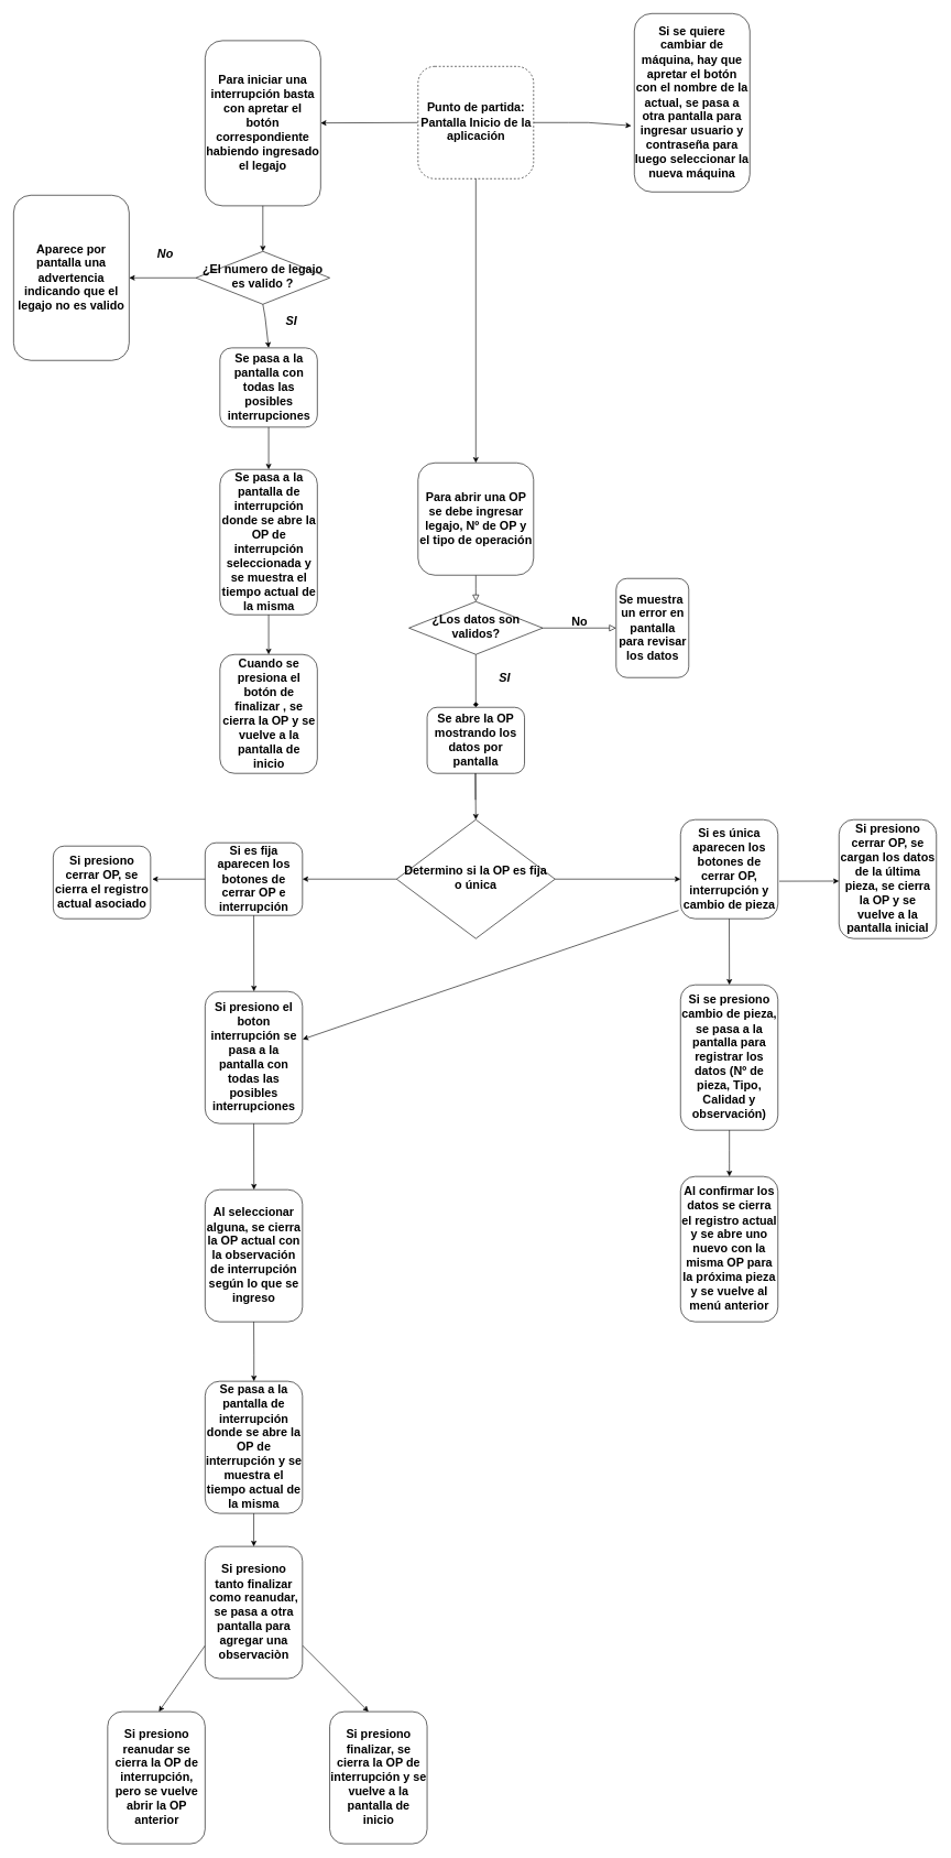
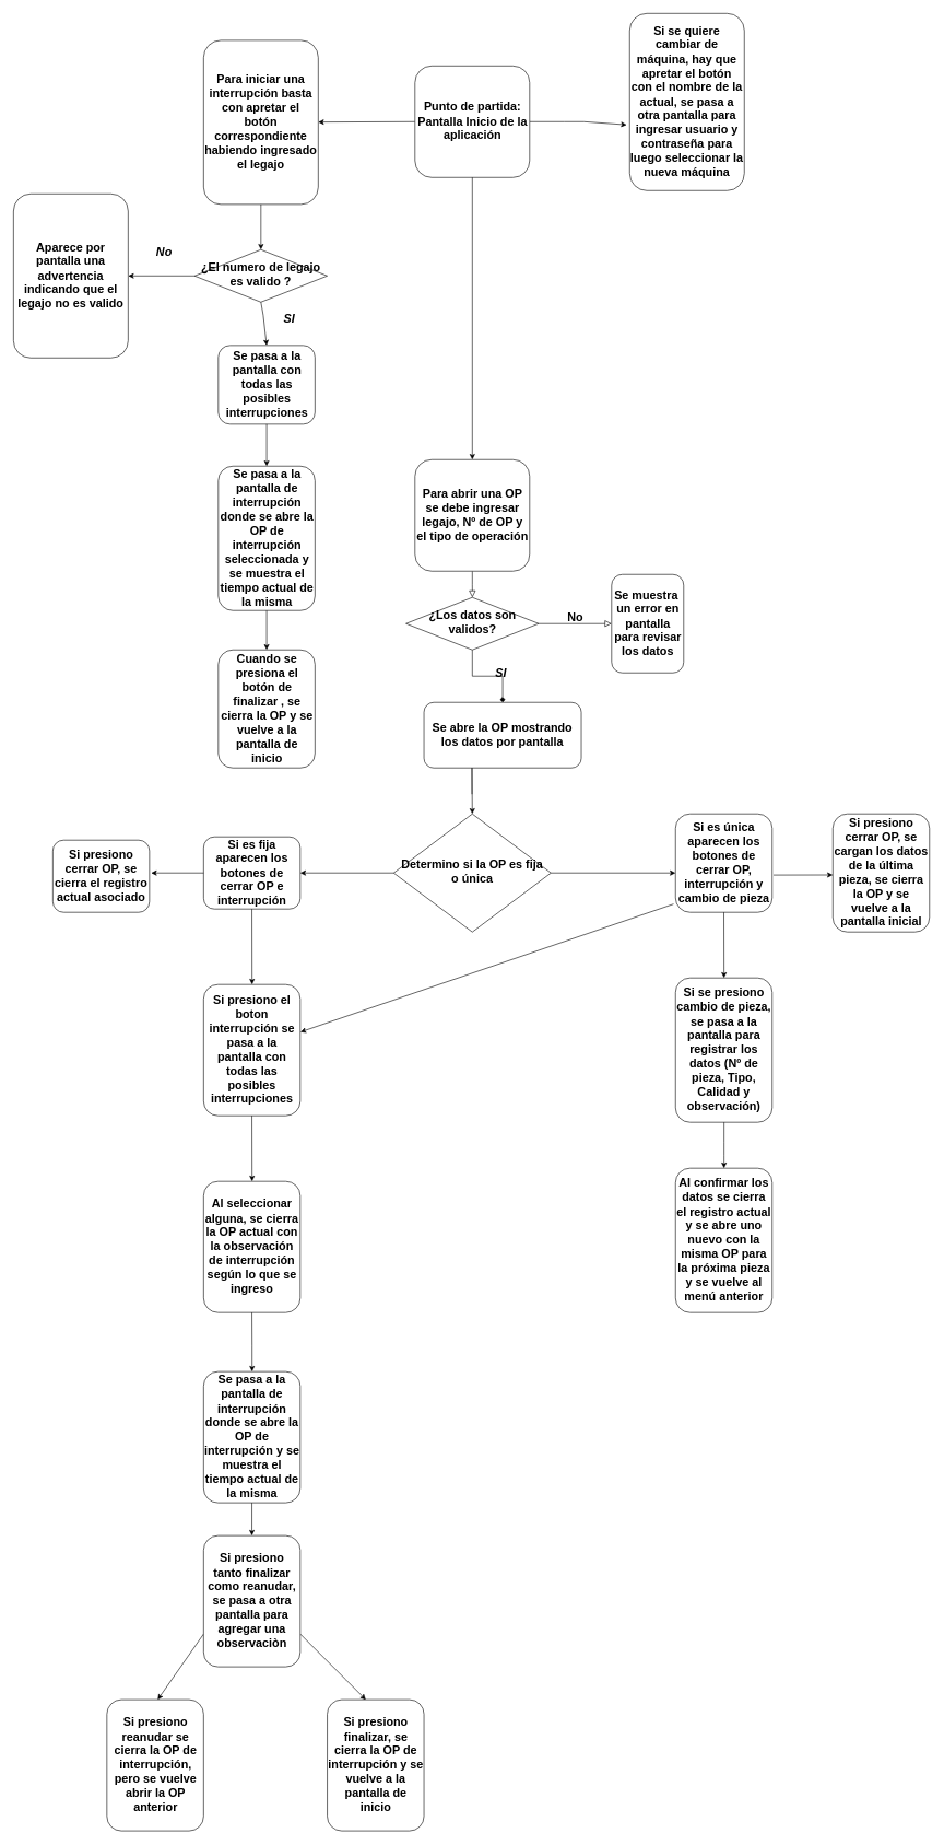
  <mxCell id="0" />
  <mxCell id="1" parent="0" />
  <mxCell id="2" value="" style="rounded=0;html=1;jettySize=auto;orthogonalLoop=1;fontSize=11;endArrow=block;endFill=0;endSize=8;strokeWidth=1;shadow=0;labelBackgroundColor=none;edgeStyle=orthogonalEdgeStyle;" parent="1" source="3" target="6" edge="1"><mxGeometry relative="1" as="geometry" /></mxCell>
  <mxCell id="3" value="Para abrir una OP&lt;br style=&quot;font-size: 18px&quot;&gt;se debe ingresar legajo, Nº de OP y el tipo de operación" style="rounded=1;whiteSpace=wrap;html=1;fontSize=18;glass=0;strokeWidth=1;shadow=0;fontStyle=1" parent="1" vertex="1"><mxGeometry x="632.5" y="700" width="175" height="170" as="geometry" /></mxCell>
  <mxCell id="4" value="No" style="edgeStyle=orthogonalEdgeStyle;rounded=0;html=1;jettySize=auto;orthogonalLoop=1;fontSize=18;endArrow=block;endFill=0;endSize=8;strokeWidth=1;shadow=0;labelBackgroundColor=none;fontStyle=1" parent="1" source="6" target="7" edge="1"><mxGeometry y="10" relative="1" as="geometry"><mxPoint as="offset" /></mxGeometry></mxCell>
  <mxCell id="5" style="edgeStyle=orthogonalEdgeStyle;rounded=0;orthogonalLoop=1;jettySize=auto;html=1;exitX=0.5;exitY=1;exitDx=0;exitDy=0;entryX=0.5;entryY=0;entryDx=0;entryDy=0;endArrow=diamond;" parent="1" source="6" target="8" edge="1"><mxGeometry relative="1" as="geometry"><mxPoint x="802.5" y="1020" as="targetPoint" /><Array as="points" /></mxGeometry></mxCell>
  <mxCell id="6" value="¿Los datos son validos?" style="rhombus;whiteSpace=wrap;html=1;shadow=0;fontFamily=Helvetica;fontSize=18;align=center;strokeWidth=1;spacing=6;spacingTop=-4;fontStyle=1" parent="1" vertex="1"><mxGeometry x="618.75" y="910" width="202.5" height="80" as="geometry" /></mxCell>
  <mxCell id="7" value="Se muestra&amp;nbsp; un error en pantalla para revisar los datos" style="rounded=1;whiteSpace=wrap;html=1;fontSize=18;glass=0;strokeWidth=1;shadow=0;fontStyle=1" parent="1" vertex="1"><mxGeometry x="932.5" y="875" width="110" height="150" as="geometry" /></mxCell>
- <mxCell id="8" value="Se abre la OP mostrando los datos por pantalla" style="rounded=1;whiteSpace=wrap;html=1;fontSize=18;glass=0;strokeWidth=1;shadow=0;fontStyle=1" parent="1" vertex="1"><mxGeometry x="646.25" y="1070" width="147.5" height="100" as="geometry" /></mxCell>
+ <mxCell id="8" value="Se abre la OP mostrando los datos por pantalla" style="rounded=1;whiteSpace=wrap;html=1;fontSize=18;glass=0;strokeWidth=1;shadow=0;fontStyle=1" parent="1" vertex="1"><mxGeometry x="646.25" y="1070" width="240" height="100" as="geometry" /></mxCell>
  <mxCell id="9" style="edgeStyle=orthogonalEdgeStyle;rounded=0;orthogonalLoop=1;jettySize=auto;html=1;exitX=0.5;exitY=1;exitDx=0;exitDy=0;" parent="1" edge="1"><mxGeometry relative="1" as="geometry"><mxPoint x="720" y="1240" as="targetPoint" /><mxPoint x="719.5" y="1210" as="sourcePoint" /><Array as="points"><mxPoint x="719.5" y="1170" /><mxPoint x="719.5" y="1170" /></Array></mxGeometry></mxCell>
  <mxCell id="10" value="Determino si la OP es fija o única" style="rhombus;whiteSpace=wrap;html=1;shadow=0;fontFamily=Helvetica;fontSize=18;align=center;strokeWidth=1;spacing=6;spacingTop=-4;fontStyle=1" parent="1" vertex="1"><mxGeometry x="600" y="1240" width="240" height="180" as="geometry" /></mxCell>
  <mxCell id="11" value="Si es única aparecen los botones de cerrar OP, interrupción y cambio de pieza" style="rounded=1;whiteSpace=wrap;html=1;fontSize=18;glass=0;strokeWidth=1;shadow=0;fontStyle=1" parent="1" vertex="1"><mxGeometry x="1030" y="1240" width="147.5" height="150" as="geometry" /></mxCell>
  <mxCell id="12" value="Si es fija aparecen los botones de cerrar OP e interrupción" style="rounded=1;whiteSpace=wrap;html=1;fontSize=18;glass=0;strokeWidth=1;shadow=0;fontStyle=1" parent="1" vertex="1"><mxGeometry x="310" y="1275" width="147.5" height="110" as="geometry" /></mxCell>
  <mxCell id="13" value="" style="endArrow=classic;html=1;rounded=0;fontSize=18;exitX=1;exitY=0.5;exitDx=0;exitDy=0;entryX=0;entryY=0.6;entryDx=0;entryDy=0;entryPerimeter=0;" parent="1" source="10" target="11" edge="1"><mxGeometry width="50" height="50" relative="1" as="geometry"><mxPoint x="880" y="1380" as="sourcePoint" /><mxPoint x="950" y="1370" as="targetPoint" /></mxGeometry></mxCell>
  <mxCell id="14" value="" style="endArrow=classic;html=1;rounded=0;fontSize=18;entryX=1;entryY=0.5;entryDx=0;entryDy=0;" parent="1" source="10" target="12" edge="1"><mxGeometry width="50" height="50" relative="1" as="geometry"><mxPoint x="510" y="1390" as="sourcePoint" /><mxPoint x="560" y="1340" as="targetPoint" /></mxGeometry></mxCell>
  <mxCell id="15" value="" style="endArrow=classic;html=1;rounded=0;fontSize=18;exitX=0.5;exitY=1;exitDx=0;exitDy=0;" parent="1" source="12" edge="1"><mxGeometry width="50" height="50" relative="1" as="geometry"><mxPoint x="600" y="1510" as="sourcePoint" /><mxPoint x="384" y="1500" as="targetPoint" /></mxGeometry></mxCell>
  <mxCell id="16" value="Si presiono el boton interrupción se pasa a la pantalla con todas las posibles interrupciones" style="rounded=1;whiteSpace=wrap;html=1;fontSize=18;glass=0;strokeWidth=1;shadow=0;fontStyle=1" parent="1" vertex="1"><mxGeometry x="310" y="1500" width="147.5" height="200" as="geometry" /></mxCell>
  <mxCell id="17" value="" style="endArrow=classic;html=1;rounded=0;fontSize=18;exitX=0.5;exitY=1;exitDx=0;exitDy=0;" parent="1" source="16" edge="1"><mxGeometry width="50" height="50" relative="1" as="geometry"><mxPoint x="480" y="1640" as="sourcePoint" /><mxPoint x="384" y="1800" as="targetPoint" /><Array as="points" /></mxGeometry></mxCell>
  <mxCell id="18" value="Al seleccionar alguna, se cierra la OP actual con la observación de interrupción según lo que se ingreso" style="rounded=1;whiteSpace=wrap;html=1;fontSize=18;glass=0;strokeWidth=1;shadow=0;fontStyle=1" parent="1" vertex="1"><mxGeometry x="310" y="1800" width="147.5" height="200" as="geometry" /></mxCell>
  <mxCell id="19" value="" style="endArrow=classic;html=1;rounded=0;fontSize=18;exitX=0.5;exitY=1;exitDx=0;exitDy=0;" parent="1" source="18" edge="1"><mxGeometry width="50" height="50" relative="1" as="geometry"><mxPoint x="480" y="1980" as="sourcePoint" /><mxPoint x="384" y="2090" as="targetPoint" /><Array as="points"><mxPoint x="384" y="2050" /></Array></mxGeometry></mxCell>
  <mxCell id="20" value="Se pasa a la pantalla de interrupción donde se abre la OP de interrupción y se muestra el tiempo actual de la misma" style="rounded=1;whiteSpace=wrap;html=1;fontSize=18;glass=0;strokeWidth=1;shadow=0;fontStyle=1" parent="1" vertex="1"><mxGeometry x="310" y="2090" width="147.5" height="200" as="geometry" /></mxCell>
  <mxCell id="21" value="" style="endArrow=classic;html=1;rounded=0;fontSize=18;" parent="1" edge="1"><mxGeometry width="50" height="50" relative="1" as="geometry"><mxPoint x="457.5" y="2490" as="sourcePoint" /><mxPoint x="557.5" y="2590" as="targetPoint" /><Array as="points"><mxPoint x="527.5" y="2560" /></Array></mxGeometry></mxCell>
  <mxCell id="22" value="" style="endArrow=classic;html=1;rounded=0;fontSize=18;" parent="1" edge="1"><mxGeometry width="50" height="50" relative="1" as="geometry"><mxPoint x="310" y="2490" as="sourcePoint" /><mxPoint x="240" y="2590" as="targetPoint" /><Array as="points" /></mxGeometry></mxCell>
  <mxCell id="23" value="Si presiono finalizar, se cierra la OP de interrupción y se vuelve a la pantalla de inicio" style="rounded=1;whiteSpace=wrap;html=1;fontSize=18;glass=0;strokeWidth=1;shadow=0;fontStyle=1" parent="1" vertex="1"><mxGeometry x="498.75" y="2590" width="147.5" height="200" as="geometry" /></mxCell>
  <mxCell id="24" value="Si presiono reanudar se cierra la OP de interrupción, pero se vuelve abrir la OP anterior" style="rounded=1;whiteSpace=wrap;html=1;fontSize=18;glass=0;strokeWidth=1;shadow=0;fontStyle=1" parent="1" vertex="1"><mxGeometry x="162.5" y="2590" width="147.5" height="200" as="geometry" /></mxCell>
  <mxCell id="25" value="Si presiono tanto finalizar como reanudar, se pasa a otra pantalla para agregar una observaciòn" style="rounded=1;whiteSpace=wrap;html=1;fontSize=18;glass=0;strokeWidth=1;shadow=0;fontStyle=1" parent="1" vertex="1"><mxGeometry x="310" y="2340" width="147.5" height="200" as="geometry" /></mxCell>
  <mxCell id="26" value="" style="endArrow=classic;html=1;rounded=0;fontSize=18;exitX=0.5;exitY=1;exitDx=0;exitDy=0;entryX=0.5;entryY=0;entryDx=0;entryDy=0;" parent="1" source="20" target="25" edge="1"><mxGeometry width="50" height="50" relative="1" as="geometry"><mxPoint x="540" y="2340" as="sourcePoint" /><mxPoint x="640" y="2440" as="targetPoint" /><Array as="points" /></mxGeometry></mxCell>
  <mxCell id="27" value="" style="endArrow=classic;html=1;rounded=0;fontSize=18;entryX=1.002;entryY=0.362;entryDx=0;entryDy=0;entryPerimeter=0;exitX=-0.02;exitY=0.916;exitDx=0;exitDy=0;exitPerimeter=0;" parent="1" source="11" target="16" edge="1"><mxGeometry width="50" height="50" relative="1" as="geometry"><mxPoint x="760" y="1550" as="sourcePoint" /><mxPoint x="810" y="1500" as="targetPoint" /></mxGeometry></mxCell>
  <mxCell id="28" value="" style="endArrow=classic;html=1;rounded=0;fontSize=18;exitX=0;exitY=0.5;exitDx=0;exitDy=0;" parent="1" source="12" edge="1"><mxGeometry width="50" height="50" relative="1" as="geometry"><mxPoint x="200" y="1340" as="sourcePoint" /><mxPoint x="230" y="1330" as="targetPoint" /></mxGeometry></mxCell>
  <mxCell id="29" value="Si presiono cerrar OP, se cierra el registro actual asociado" style="rounded=1;whiteSpace=wrap;html=1;fontSize=18;glass=0;strokeWidth=1;shadow=0;fontStyle=1" parent="1" vertex="1"><mxGeometry x="80" y="1280" width="147.5" height="110" as="geometry" /></mxCell>
  <mxCell id="30" value="" style="endArrow=classic;html=1;rounded=0;fontSize=18;exitX=0.5;exitY=1;exitDx=0;exitDy=0;" parent="1" source="11" edge="1"><mxGeometry width="50" height="50" relative="1" as="geometry"><mxPoint x="1200" y="1520" as="sourcePoint" /><mxPoint x="1104" y="1490" as="targetPoint" /></mxGeometry></mxCell>
  <mxCell id="31" value="Si se presiono cambio de pieza, se pasa a la pantalla para registrar los datos (Nº de pieza, Tipo, Calidad y observación)" style="rounded=1;whiteSpace=wrap;html=1;fontSize=18;glass=0;strokeWidth=1;shadow=0;fontStyle=1" parent="1" vertex="1"><mxGeometry x="1030" y="1490" width="147.5" height="220" as="geometry" /></mxCell>
  <mxCell id="32" value="" style="endArrow=classic;html=1;rounded=0;fontSize=18;" parent="1" edge="1"><mxGeometry width="50" height="50" relative="1" as="geometry"><mxPoint x="1104" y="1710" as="sourcePoint" /><mxPoint x="1104" y="1780" as="targetPoint" /><Array as="points"><mxPoint x="1104" y="1740" /><mxPoint x="1104" y="1760" /></Array></mxGeometry></mxCell>
  <mxCell id="33" value="Al confirmar los datos se cierra el registro actual y se abre uno nuevo con la misma OP para la próxima pieza y se vuelve al menú anterior" style="rounded=1;whiteSpace=wrap;html=1;fontSize=18;glass=0;strokeWidth=1;shadow=0;fontStyle=1" parent="1" vertex="1"><mxGeometry x="1030" y="1780" width="147.5" height="220" as="geometry" /></mxCell>
  <mxCell id="34" value="" style="endArrow=classic;html=1;rounded=0;fontSize=18;exitX=1.014;exitY=0.621;exitDx=0;exitDy=0;exitPerimeter=0;" parent="1" source="11" edge="1"><mxGeometry width="50" height="50" relative="1" as="geometry"><mxPoint x="1210" y="1400" as="sourcePoint" /><mxPoint x="1270" y="1333" as="targetPoint" /></mxGeometry></mxCell>
  <mxCell id="35" value="Si presiono cerrar OP, se cargan los datos de la última pieza, se cierra la OP y se vuelve a la pantalla inicial" style="rounded=1;whiteSpace=wrap;html=1;fontSize=18;glass=0;strokeWidth=1;shadow=0;fontStyle=1" parent="1" vertex="1"><mxGeometry x="1270" y="1240" width="147.5" height="180" as="geometry" /></mxCell>
  <mxCell id="36" value="" style="endArrow=classic;html=1;rounded=0;fontSize=18;exitX=1;exitY=0.5;exitDx=0;exitDy=0;entryX=-0.026;entryY=0.629;entryDx=0;entryDy=0;entryPerimeter=0;" parent="1" source="39" edge="1" target="37"><mxGeometry width="50" height="50" relative="1" as="geometry"><mxPoint x="590" y="870" as="sourcePoint" /><mxPoint x="920" y="210" as="targetPoint" /><Array as="points"><mxPoint x="860" y="185" /><mxPoint x="890" y="185" /></Array></mxGeometry></mxCell>
  <mxCell id="37" value="Si se quiere cambiar de máquina, hay que apretar el botón con el nombre de la actual, se pasa a otra pantalla para ingresar usuario y contraseña para luego seleccionar la nueva máquina" style="rounded=1;whiteSpace=wrap;html=1;fontSize=18;glass=0;strokeWidth=1;shadow=0;fontStyle=1" parent="1" vertex="1"><mxGeometry x="960" y="20" width="175" height="270" as="geometry" /></mxCell>
  <mxCell id="38" value="" style="endArrow=classic;html=1;rounded=0;exitX=0;exitY=0.5;exitDx=0;exitDy=0;" edge="1" parent="1" source="39" target="41"><mxGeometry width="50" height="50" relative="1" as="geometry"><mxPoint x="650" y="870" as="sourcePoint" /><mxPoint x="490" y="525" as="targetPoint" /><Array as="points" /></mxGeometry></mxCell>
- <mxCell id="39" value="Punto de partida:&lt;br&gt;Pantalla Inicio de la aplicación" style="rounded=1;whiteSpace=wrap;html=1;fontSize=18;glass=0;strokeWidth=1;shadow=0;fontStyle=1;dashed=1;" vertex="1" parent="1"><mxGeometry x="632.5" y="100" width="175" height="170" as="geometry" /></mxCell>
+ <mxCell id="39" value="Punto de partida:&lt;br&gt;Pantalla Inicio de la aplicación" style="rounded=1;whiteSpace=wrap;html=1;fontSize=18;glass=0;strokeWidth=1;shadow=0;fontStyle=1" vertex="1" parent="1"><mxGeometry x="632.5" y="100" width="175" height="170" as="geometry" /></mxCell>
  <mxCell id="40" value="" style="endArrow=classic;html=1;rounded=0;entryX=0.5;entryY=0;entryDx=0;entryDy=0;exitX=0.5;exitY=1;exitDx=0;exitDy=0;" edge="1" parent="1" source="39" target="3"><mxGeometry width="50" height="50" relative="1" as="geometry"><mxPoint x="700" y="620" as="sourcePoint" /><mxPoint x="750" y="570" as="targetPoint" /></mxGeometry></mxCell>
  <mxCell id="41" value="Para iniciar una interrupción basta con apretar el botón correspondiente habiendo ingresado el legajo" style="rounded=1;whiteSpace=wrap;html=1;fontSize=18;glass=0;strokeWidth=1;shadow=0;fontStyle=1" vertex="1" parent="1"><mxGeometry x="310" y="61" width="175" height="250" as="geometry" /></mxCell>
  <mxCell id="42" value="¿El numero de legajo es valido ?" style="rhombus;whiteSpace=wrap;html=1;shadow=0;fontFamily=Helvetica;fontSize=18;align=center;strokeWidth=1;spacing=6;spacingTop=-4;fontStyle=1" vertex="1" parent="1"><mxGeometry x="296.25" y="380" width="202.5" height="80" as="geometry" /></mxCell>
  <mxCell id="43" value="" style="endArrow=classic;html=1;rounded=0;entryX=0.5;entryY=0;entryDx=0;entryDy=0;exitX=0.5;exitY=1;exitDx=0;exitDy=0;" edge="1" parent="1" source="41" target="42"><mxGeometry width="50" height="50" relative="1" as="geometry"><mxPoint x="401" y="650" as="sourcePoint" /><mxPoint x="480" y="780" as="targetPoint" /></mxGeometry></mxCell>
  <mxCell id="44" value="&lt;b&gt;&lt;i&gt;&lt;font style=&quot;font-size: 18px&quot;&gt;SI&lt;/font&gt;&lt;/i&gt;&lt;/b&gt;" style="text;html=1;strokeColor=none;fillColor=none;align=center;verticalAlign=middle;whiteSpace=wrap;rounded=0;" vertex="1" parent="1"><mxGeometry x="733.75" y="1010" width="60" height="30" as="geometry" /></mxCell>
  <mxCell id="45" value="&lt;span style=&quot;font-size: 18px&quot;&gt;&lt;b&gt;&lt;i&gt;No&lt;br&gt;&lt;br&gt;&lt;/i&gt;&lt;/b&gt;&lt;/span&gt;" style="text;html=1;strokeColor=none;fillColor=none;align=center;verticalAlign=middle;whiteSpace=wrap;rounded=0;" vertex="1" parent="1"><mxGeometry x="220" y="380" width="60" height="30" as="geometry" /></mxCell>
  <mxCell id="46" value="&lt;b&gt;&lt;i&gt;&lt;font style=&quot;font-size: 18px&quot;&gt;SI&lt;/font&gt;&lt;/i&gt;&lt;/b&gt;" style="text;html=1;strokeColor=none;fillColor=none;align=center;verticalAlign=middle;whiteSpace=wrap;rounded=0;" vertex="1" parent="1"><mxGeometry x="411.25" y="470" width="60" height="30" as="geometry" /></mxCell>
  <mxCell id="47" value="" style="endArrow=classic;html=1;rounded=0;fontSize=18;exitX=0;exitY=0.5;exitDx=0;exitDy=0;" edge="1" parent="1" source="42" target="48"><mxGeometry width="50" height="50" relative="1" as="geometry"><mxPoint x="470" y="770" as="sourcePoint" /><mxPoint x="210" y="740" as="targetPoint" /></mxGeometry></mxCell>
  <mxCell id="48" value="Aparece por pantalla una advertencia indicando que el legajo no es valido" style="rounded=1;whiteSpace=wrap;html=1;fontSize=18;glass=0;strokeWidth=1;shadow=0;fontStyle=1" vertex="1" parent="1"><mxGeometry y="295" width="175" height="250" as="geometry" x="20" /></mxCell>
  <mxCell id="49" value="" style="endArrow=classic;html=1;rounded=0;fontSize=18;exitX=0.5;exitY=1;exitDx=0;exitDy=0;entryX=0.5;entryY=0;entryDx=0;entryDy=0;" edge="1" parent="1" source="42" target="50"><mxGeometry width="50" height="50" relative="1" as="geometry"><mxPoint x="560" y="830" as="sourcePoint" /><mxPoint x="401" y="890" as="targetPoint" /><Array as="points"><mxPoint x="401" y="480" /></Array></mxGeometry></mxCell>
  <mxCell id="50" value="Se pasa a la pantalla con todas las posibles interrupciones" style="rounded=1;whiteSpace=wrap;html=1;fontSize=18;glass=0;strokeWidth=1;shadow=0;fontStyle=1" vertex="1" parent="1"><mxGeometry x="332.5" y="526" width="147.5" height="120" as="geometry" /></mxCell>
  <mxCell id="51" value="" style="endArrow=classic;html=1;rounded=0;fontSize=18;exitX=0.5;exitY=1;exitDx=0;exitDy=0;entryX=0.5;entryY=0;entryDx=0;entryDy=0;" edge="1" parent="1" source="50"><mxGeometry width="50" height="50" relative="1" as="geometry"><mxPoint x="320" y="890" as="sourcePoint" /><mxPoint x="406.25" y="710" as="targetPoint" /></mxGeometry></mxCell>
  <mxCell id="52" value="Se pasa a la pantalla de interrupción donde se abre la OP de interrupción seleccionada y se muestra el tiempo actual de la misma" style="rounded=1;whiteSpace=wrap;html=1;fontSize=18;glass=0;strokeWidth=1;shadow=0;fontStyle=1" vertex="1" parent="1"><mxGeometry x="332.5" y="710" width="147.5" height="220" as="geometry" /></mxCell>
  <mxCell id="53" value="Cuando se presiona el botón de finalizar , se cierra la OP y se vuelve a la pantalla de inicio" style="rounded=1;whiteSpace=wrap;html=1;fontSize=18;glass=0;strokeWidth=1;shadow=0;fontStyle=1" vertex="1" parent="1"><mxGeometry x="332.5" y="990" width="147.5" height="180" as="geometry" /></mxCell>
  <mxCell id="54" value="" style="endArrow=classic;html=1;rounded=0;fontSize=18;exitX=0.5;exitY=1;exitDx=0;exitDy=0;entryX=0.5;entryY=0;entryDx=0;entryDy=0;" edge="1" parent="1" source="52" target="53"><mxGeometry width="50" height="50" relative="1" as="geometry"><mxPoint x="320" y="1000" as="sourcePoint" /><mxPoint x="370" y="950" as="targetPoint" /></mxGeometry></mxCell>
